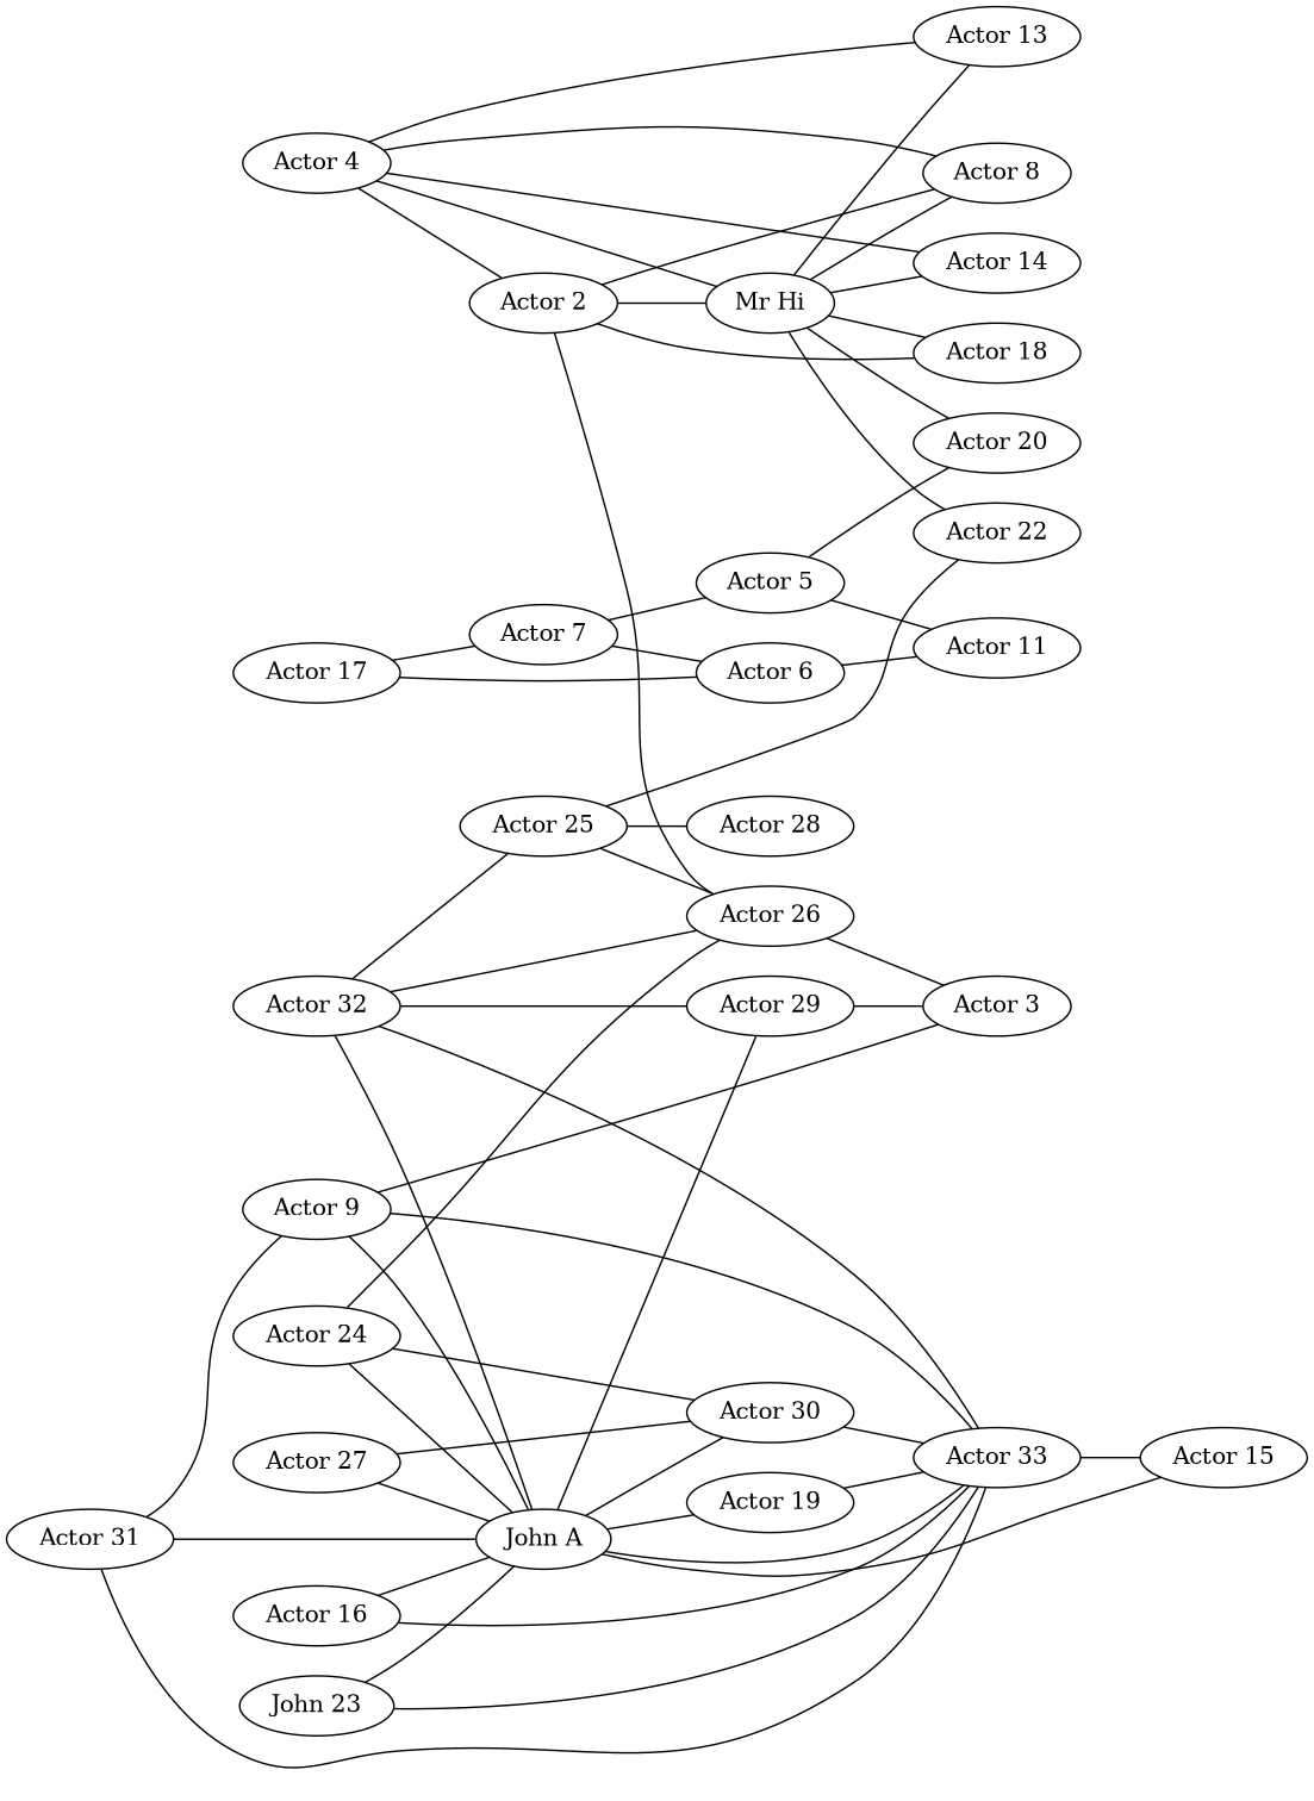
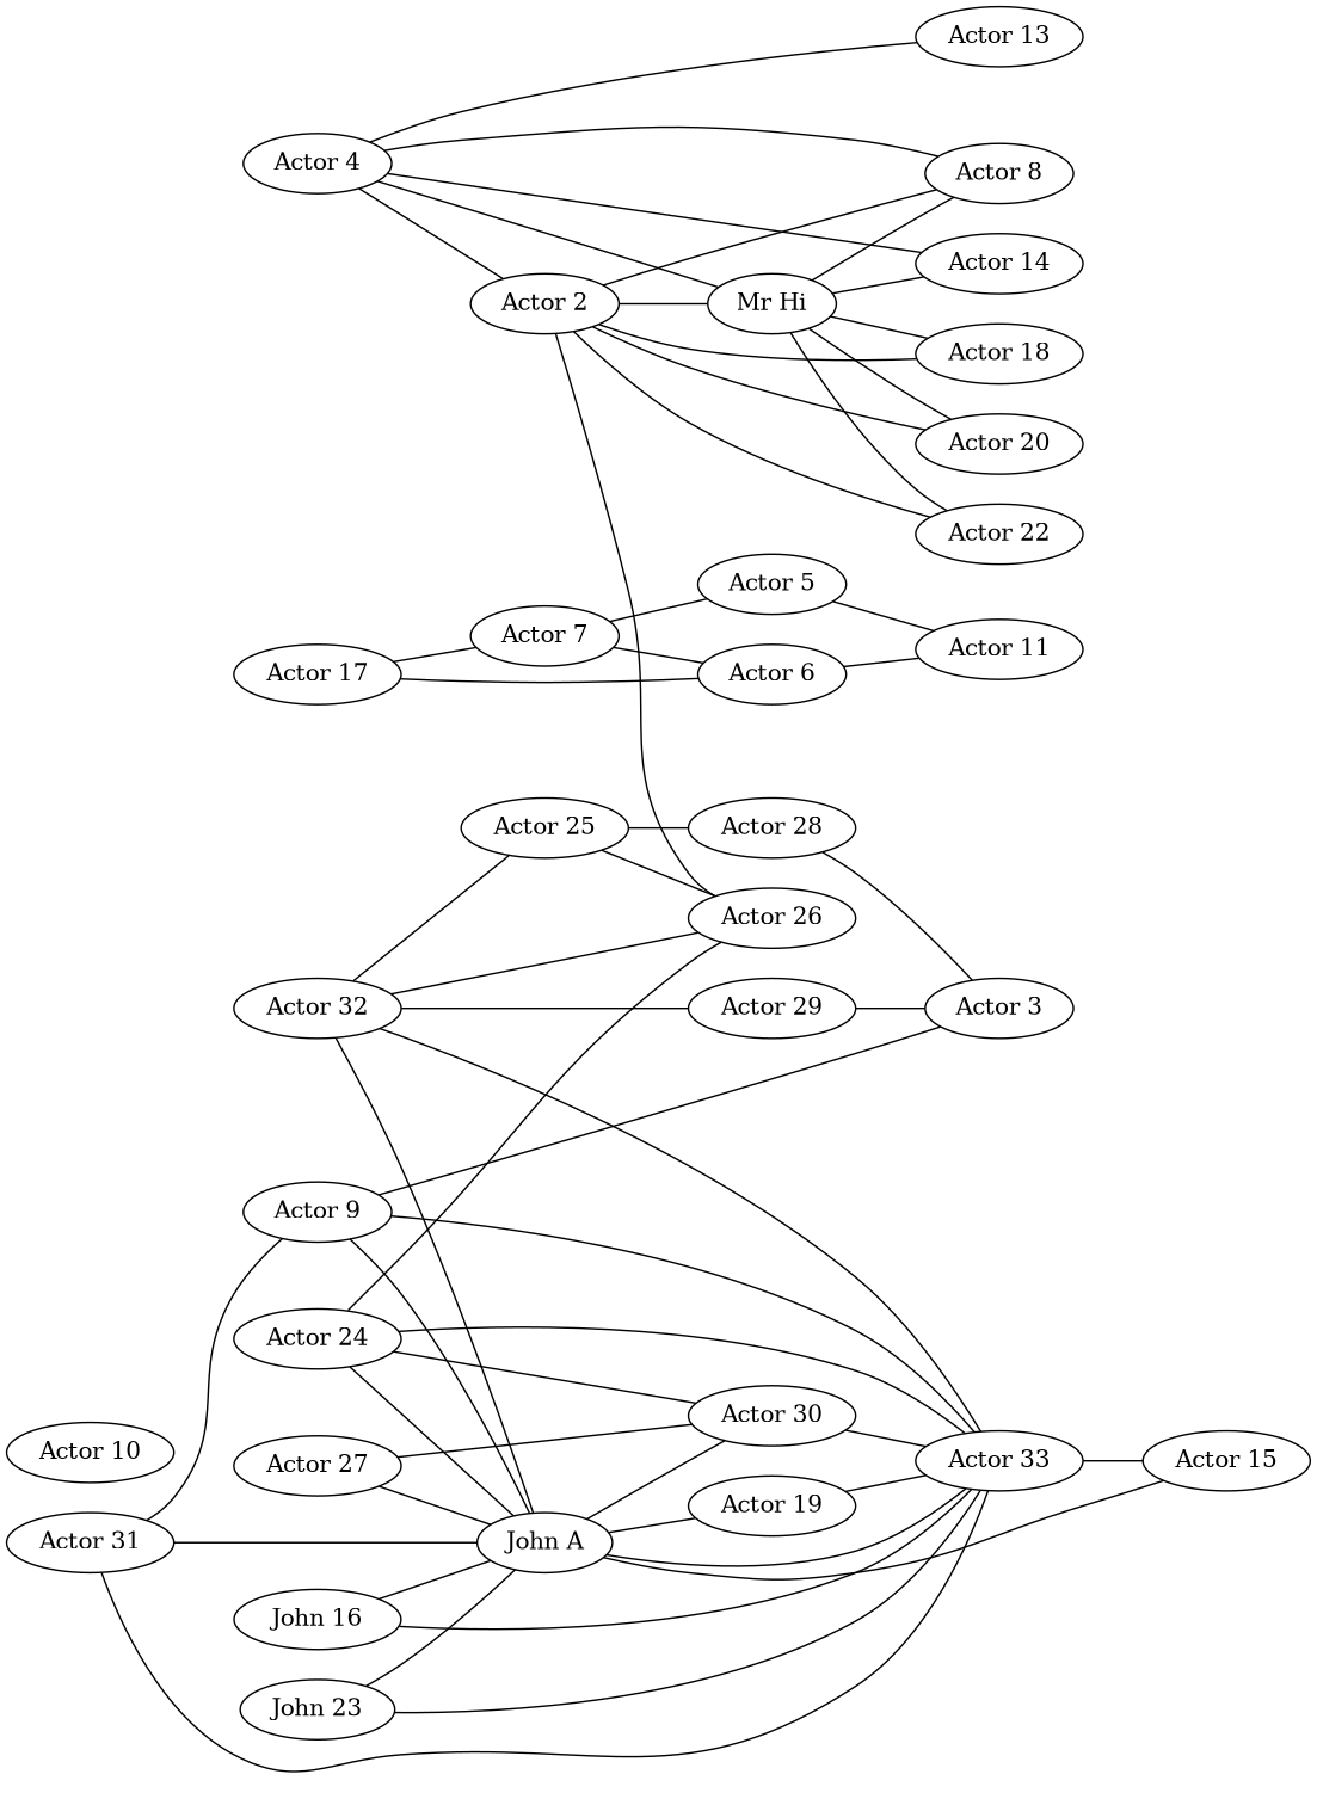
  strict graph {
    rankdir=LR
    node [Faction=2.0]
    edge [weight=3.0]
    n1 [Faction=1.0 label="Actor 4"]
    n2 [Faction=1.0 label="Actor 2"]
    n3 [Faction=1.0 label="Mr Hi"]
    n4 [Faction=1.0 label="Actor 13"]
    n5 [Faction=1.0 label="Actor 14"]
    n6 [Faction=1.0 label="Actor 8"]
    n7 [Faction=1.0 label="Actor 20"]
    n8 [Faction=1.0 label="Actor 18"]
    n9 [Faction=1.0 label="Actor 22"]
    n10 [label="Actor 26"]
+   n11 [label="Actor 10"]
    n12 [label="John A"]
    n13 [label="Actor 33"]
    n14 [label="Actor 30"]
    n15 [label="Actor 29"]
    n16 [label="Actor 19"]
    n17 [label="Actor 15"]
    n18 [Faction=1.0 label="Actor 17"]
    n19 [Faction=1.0 label="Actor 7"]
    n20 [Faction=1.0 label="Actor 6"]
    n21 [Faction=1.0 label="Actor 5"]
    n22 [Faction=1.0 label="Actor 11"]
    n23 [label="Actor 27"]
    n24 [label="Actor 31"]
    n25 [label="Actor 9"]
    n26 [Faction=1.0 label="Actor 3"]
-   n27 [label="Actor 16"]
+   n27 [label="John 16"]
    n28 [label="Actor 32"]
    n29 [label="Actor 25"]
    n30 [label="Actor 28"]
    n31 [label="John 23"]
    n32 [label="Actor 24"]
    n1 -- n2
    n1 -- n3
    n1 -- n4
    n1 -- n5
    n1 -- n6
    n2 -- n3 [weight=4.0]
    n2 -- n6 [weight=4.0]
-   n21 -- n7 [weight=2.0]
+   n2 -- n7 [weight=2.0]
    n2 -- n8 [weight=1.0]
-   n29 -- n9 [weight=2.0]
+   n2 -- n9 [weight=2.0]
    n2 -- n10 [weight=5.0]
-   n3 -- n4 [weight=1.0]
    n3 -- n5
    n3 -- n6 [weight=2.0]
    n3 -- n7 [weight=2.0]
    n3 -- n8 [weight=2.0]
    n3 -- n9 [weight=2.0]
    n12 -- n13 [weight=5.0]
    n12 -- n14 [weight=2.0]
-   n12 -- n15 [weight=2.0]
    n12 -- n16 [weight=2.0]
    n12 -- n17 [weight=2.0]
    n13 -- n17
    n14 -- n13 [weight=4.0]
    n15 -- n26 [weight=2.0]
    n16 -- n13 [weight=1.0]
    n18 -- n19
    n18 -- n20
    n19 -- n20 [weight=5.0]
    n19 -- n21 [weight=2.0]
    n20 -- n22
    n21 -- n22
    n23 -- n12 [weight=2.0]
    n23 -- n14 [weight=4.0]
    n24 -- n12
    n24 -- n13
    n24 -- n25
    n25 -- n12 [weight=4.0]
    n25 -- n13
    n25 -- n26 [weight=5.0]
    n27 -- n12 [weight=4.0]
    n27 -- n13
    n28 -- n10 [weight=7.0]
    n28 -- n12 [weight=4.0]
    n28 -- n13 [weight=4.0]
    n28 -- n15 [weight=2.0]
    n28 -- n29 [weight=2.0]
    n29 -- n10 [weight=2.0]
    n29 -- n30
-   n10 -- n26 [weight=2.0]
+   n30 -- n26 [weight=2.0]
    n31 -- n12
    n31 -- n13 [weight=2.0]
    n32 -- n10 [weight=5.0]
    n32 -- n12 [weight=4.0]
+   n32 -- n13 [weight=5.0]
    n32 -- n14
  }
